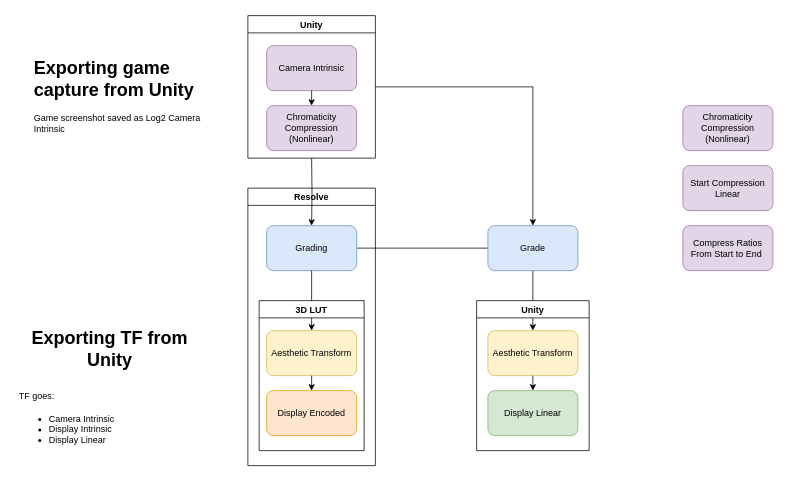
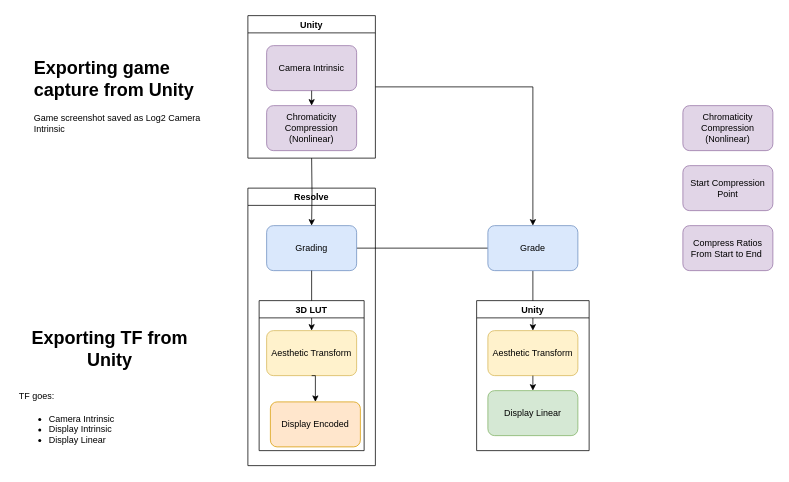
  <mxCell id="0" />
  <mxCell id="1" parent="0" />
  <mxCell id="2" style="edgeStyle=orthogonalEdgeStyle;rounded=0;orthogonalLoop=1;jettySize=auto;html=1;exitX=1;exitY=0.5;exitDx=0;exitDy=0;entryX=0.5;entryY=0;entryDx=0;entryDy=0;" parent="1" source="17" target="12" edge="1"><mxGeometry relative="1" as="geometry" /></mxCell>
  <mxCell id="3" style="edgeStyle=orthogonalEdgeStyle;rounded=0;orthogonalLoop=1;jettySize=auto;html=1;exitX=1;exitY=0.5;exitDx=0;exitDy=0;entryX=0;entryY=0.5;entryDx=0;entryDy=0;endArrow=none;" parent="1" source="5" target="12" edge="1"><mxGeometry relative="1" as="geometry" /></mxCell>
  <mxCell id="4" value="Resolve" style="swimlane;" parent="1" vertex="1"><mxGeometry x="330" y="250" width="170" height="370" as="geometry" /></mxCell>
  <mxCell id="5" value="Grading" style="rounded=1;whiteSpace=wrap;html=1;fillColor=#dae8fc;strokeColor=#6c8ebf;" parent="4" vertex="1"><mxGeometry x="25" y="50" width="120" height="60" as="geometry" /></mxCell>
  <mxCell id="6" style="edgeStyle=orthogonalEdgeStyle;rounded=0;orthogonalLoop=1;jettySize=auto;html=1;exitX=0.5;exitY=1;exitDx=0;exitDy=0;entryX=0.5;entryY=0;entryDx=0;entryDy=0;" parent="4" source="5" target="8" edge="1"><mxGeometry relative="1" as="geometry" /></mxCell>
  <mxCell id="7" value="3D LUT" style="swimlane;" parent="4" vertex="1"><mxGeometry x="15" y="150" width="140" height="200" as="geometry" /></mxCell>
  <mxCell id="8" value="Aesthetic Transform" style="rounded=1;whiteSpace=wrap;html=1;fillColor=#fff2cc;strokeColor=#d6b656;" parent="7" vertex="1"><mxGeometry x="10" y="40" width="120" height="60" as="geometry" /></mxCell>
- <mxCell id="9" value="Display Encoded" style="rounded=1;whiteSpace=wrap;html=1;fillColor=#ffe6cc;strokeColor=#d79b00;" parent="7" vertex="1"><mxGeometry x="10" y="120" width="120" height="60" as="geometry" /></mxCell>
+ <mxCell id="9" value="Display Encoded" style="rounded=1;whiteSpace=wrap;html=1;fillColor=#ffe6cc;strokeColor=#d79b00;" parent="7" vertex="1"><mxGeometry x="15" y="135" width="120" height="60" as="geometry" /></mxCell>
  <mxCell id="10" style="edgeStyle=orthogonalEdgeStyle;rounded=0;orthogonalLoop=1;jettySize=auto;html=1;exitX=0.5;exitY=1;exitDx=0;exitDy=0;entryX=0.5;entryY=0;entryDx=0;entryDy=0;" parent="7" source="8" target="9" edge="1"><mxGeometry relative="1" as="geometry" /></mxCell>
  <mxCell id="11" style="edgeStyle=orthogonalEdgeStyle;rounded=0;orthogonalLoop=1;jettySize=auto;html=1;exitX=0.5;exitY=1;exitDx=0;exitDy=0;entryX=0.5;entryY=0;entryDx=0;entryDy=0;" parent="1" source="12" target="14" edge="1"><mxGeometry relative="1" as="geometry" /></mxCell>
  <mxCell id="12" value="Grade" style="rounded=1;whiteSpace=wrap;html=1;fillColor=#dae8fc;strokeColor=#6c8ebf;" parent="1" vertex="1"><mxGeometry x="650" y="300" width="120" height="60" as="geometry" /></mxCell>
  <mxCell id="13" value="Unity" style="swimlane;" parent="1" vertex="1"><mxGeometry x="635" y="400" width="150" height="200" as="geometry" /></mxCell>
  <mxCell id="14" value="Aesthetic Transform" style="rounded=1;whiteSpace=wrap;html=1;fillColor=#fff2cc;strokeColor=#d6b656;" parent="13" vertex="1"><mxGeometry x="15" y="40" width="120" height="60" as="geometry" /></mxCell>
  <mxCell id="15" value="Display Linear" style="rounded=1;whiteSpace=wrap;html=1;fillColor=#d5e8d4;strokeColor=#82b366;" parent="13" vertex="1"><mxGeometry x="15" y="120" width="120" height="60" as="geometry" /></mxCell>
  <mxCell id="16" style="edgeStyle=orthogonalEdgeStyle;rounded=0;orthogonalLoop=1;jettySize=auto;html=1;exitX=0.5;exitY=1;exitDx=0;exitDy=0;entryX=0.5;entryY=0;entryDx=0;entryDy=0;" parent="13" source="14" target="15" edge="1"><mxGeometry relative="1" as="geometry" /></mxCell>
  <mxCell id="17" value="Unity" style="swimlane;" parent="1" vertex="1"><mxGeometry x="330" y="20" width="170" height="190" as="geometry" /></mxCell>
  <mxCell id="18" value="Camera Intrinsic" style="rounded=1;whiteSpace=wrap;html=1;fillColor=#e1d5e7;strokeColor=#9673a6;" parent="17" vertex="1"><mxGeometry x="25" y="40" width="120" height="60" as="geometry" /></mxCell>
  <mxCell id="19" value="Chromaticity Compression (Nonlinear)" style="rounded=1;whiteSpace=wrap;html=1;fillColor=#e1d5e7;strokeColor=#9673a6;" parent="17" vertex="1"><mxGeometry x="25" y="120" width="120" height="60" as="geometry" /></mxCell>
  <mxCell id="20" style="edgeStyle=orthogonalEdgeStyle;rounded=0;orthogonalLoop=1;jettySize=auto;html=1;exitX=0.5;exitY=1;exitDx=0;exitDy=0;entryX=0.5;entryY=0;entryDx=0;entryDy=0;" parent="17" source="18" target="19" edge="1"><mxGeometry relative="1" as="geometry" /></mxCell>
  <mxCell id="21" style="edgeStyle=orthogonalEdgeStyle;rounded=0;orthogonalLoop=1;jettySize=auto;html=1;entryX=0.5;entryY=0;entryDx=0;entryDy=0;" parent="1" target="5" edge="1"><mxGeometry relative="1" as="geometry"><mxPoint x="415" y="210" as="sourcePoint" /><mxPoint x="415" y="470" as="targetPoint" /></mxGeometry></mxCell>
  <mxCell id="22" value="Chromaticity Compression (Nonlinear)" style="rounded=1;whiteSpace=wrap;html=1;fillColor=#e1d5e7;strokeColor=#9673a6;" parent="1" vertex="1"><mxGeometry x="910" y="140" width="120" height="60" as="geometry" /></mxCell>
- <mxCell id="23" value="Start Compression Linear" style="rounded=1;whiteSpace=wrap;html=1;fillColor=#e1d5e7;strokeColor=#9673a6;" parent="1" vertex="1"><mxGeometry x="910" y="220" width="120" height="60" as="geometry" /></mxCell>
+ <mxCell id="23" value="Start Compression Point" style="rounded=1;whiteSpace=wrap;html=1;fillColor=#e1d5e7;strokeColor=#9673a6;" parent="1" vertex="1"><mxGeometry x="910" y="220" width="120" height="60" as="geometry" /></mxCell>
  <mxCell id="24" value="Compress Ratios From Start to End&amp;nbsp;" style="rounded=1;whiteSpace=wrap;html=1;fillColor=#e1d5e7;strokeColor=#9673a6;" parent="1" vertex="1"><mxGeometry x="910" y="300" width="120" height="60" as="geometry" /></mxCell>
  <mxCell id="25" value="&lt;h1&gt;Exporting game capture from Unity&lt;/h1&gt;&lt;p&gt;&lt;span style=&quot;text-align: center&quot;&gt;Game screenshot saved as&amp;nbsp;&lt;/span&gt;&lt;span style=&quot;text-align: center&quot;&gt;Log2 Camera Intrinsic&lt;/span&gt;&lt;br&gt;&lt;/p&gt;" style="text;html=1;strokeColor=none;fillColor=none;spacing=5;spacingTop=-20;whiteSpace=wrap;overflow=hidden;rounded=0;" vertex="1" parent="1"><mxGeometry x="40" y="70" width="250" height="120" as="geometry" /></mxCell>
  <mxCell id="26" value="&lt;h1 style=&quot;text-align: center&quot;&gt;Exporting TF from Unity&lt;/h1&gt;&lt;h1&gt;&lt;span style=&quot;font-size: 12px ; font-weight: 400&quot;&gt;TF goes:&lt;br&gt;&lt;ul&gt;&lt;li&gt;&lt;span style=&quot;font-size: 12px ; font-weight: 400&quot;&gt;Camera Intrinsic&lt;/span&gt;&lt;/li&gt;&lt;li&gt;&lt;span style=&quot;font-size: 12px ; font-weight: 400&quot;&gt;Display Intrinsic&lt;/span&gt;&lt;/li&gt;&lt;li&gt;&lt;span style=&quot;font-size: 12px ; font-weight: 400&quot;&gt;Display Linear&lt;/span&gt;&lt;/li&gt;&lt;/ul&gt;&lt;/span&gt;&lt;/h1&gt;" style="text;html=1;strokeColor=none;fillColor=none;spacing=5;spacingTop=-20;whiteSpace=wrap;overflow=hidden;rounded=0;" vertex="1" parent="1"><mxGeometry x="20" y="430" width="250" height="180" as="geometry" /></mxCell>
